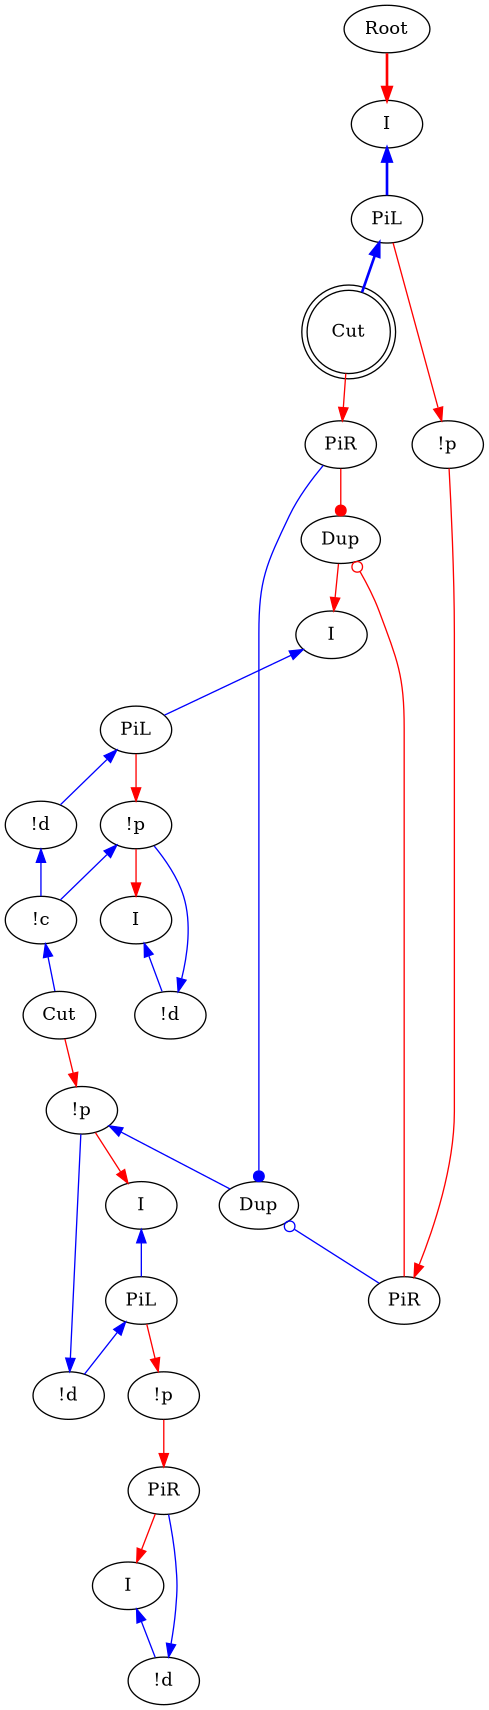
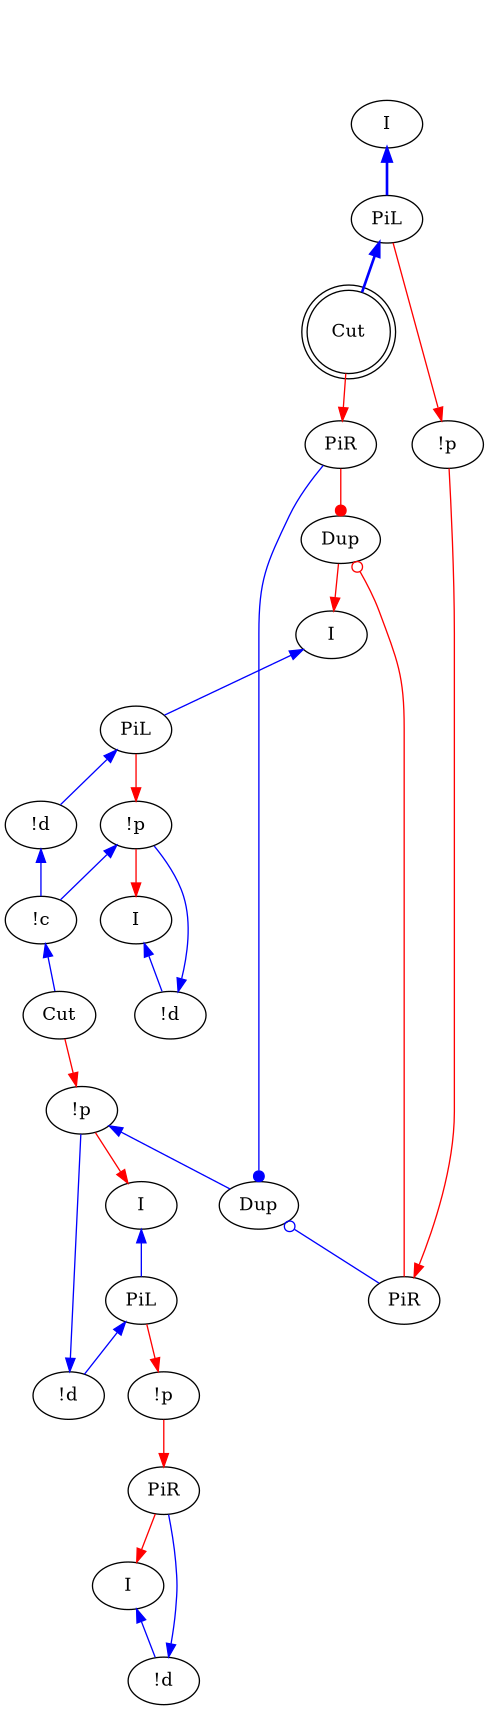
  digraph {
    edge [color=blue dir=back]
-   n1 [label=Root]
    n2 [label=I]
    n3 [label=PiL]
    n4 [label=Cut shape=doublecircle]
    n5 [label="!p"]
    n6 [label=PiL]
    n7 [label="!d"]
    n8 [label="!p"]
    n9 [label="!c"]
    n10 [label=Cut]
    n11 [label=I]
    n12 [label="!d"]
    n13 [label="!p"]
    n14 [label=I]
    n15 [label=Dup]
    n16 [label=PiL]
    n17 [label="!d"]
    n18 [label="!p"]
    n19 [label=PiR]
    n20 [label=I]
    n21 [label="!d"]
    n22 [label=PiR]
    n23 [label=I]
    n24 [label=PiR]
    n25 [label=Dup]
-   n1 -> n2 [color=red penwidth=2 dir=""]
    n2 -> n3 [penwidth=2]
    n3 -> n4 [penwidth=2]
    n3 -> n5 [color=red dir=""]
    n4 -> n22 [color=red dir=""]
    n5 -> n24 [color=red dir=""]
    n6 -> n7
    n6 -> n8 [color=red dir=""]
    n7 -> n9
    n8 -> n9
    n8 -> n11 [color=red dir=""]
    n9 -> n10
    n10 -> n13 [color=red dir=""]
    n11 -> n12
    n12 -> n8
    n13 -> n14 [color=red dir=""]
    n13 -> n15
    n14 -> n16
    n15 -> n22 [arrowtail=dot]
    n15 -> n24 [arrowtail=odot]
    n16 -> n17
    n16 -> n18 [color=red dir=""]
    n17 -> n13
    n18 -> n19 [color=red dir=""]
    n19 -> n20 [color=red dir=""]
    n20 -> n21
    n21 -> n19
    n22 -> n25 [arrowhead=dot color=red dir=""]
    n23 -> n6
    n24 -> n25 [arrowhead=odot color=red dir=""]
    n25 -> n23 [color=red dir=""]
  }
